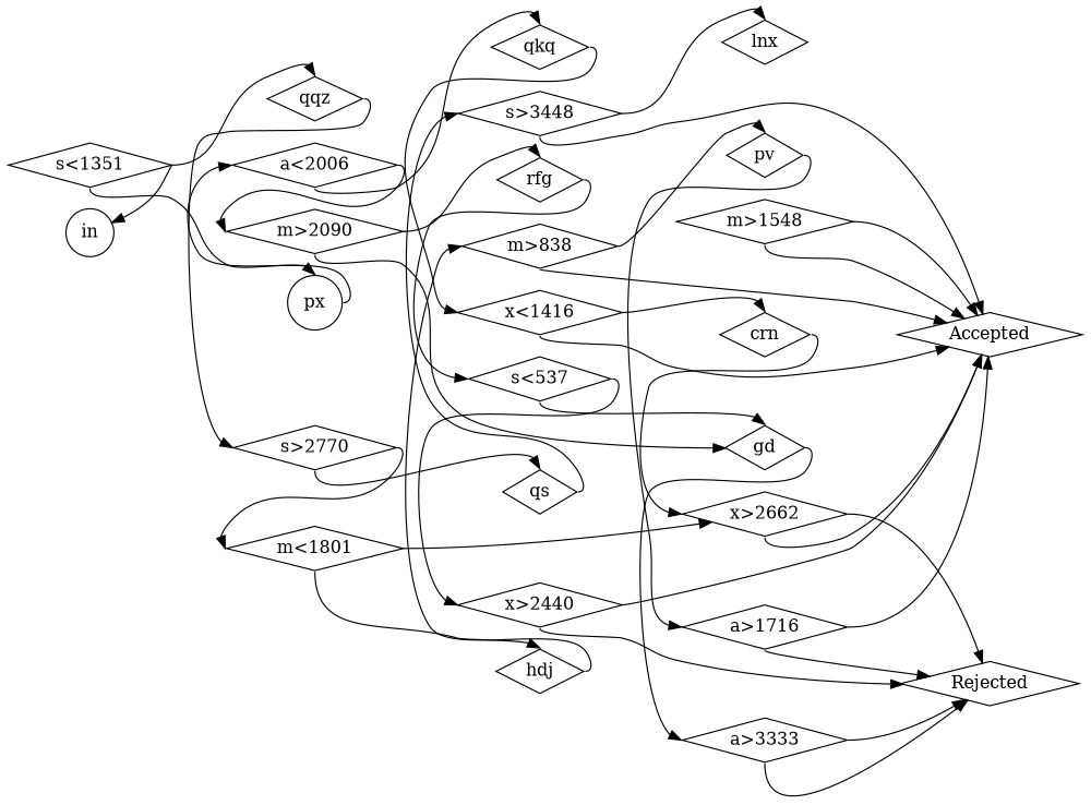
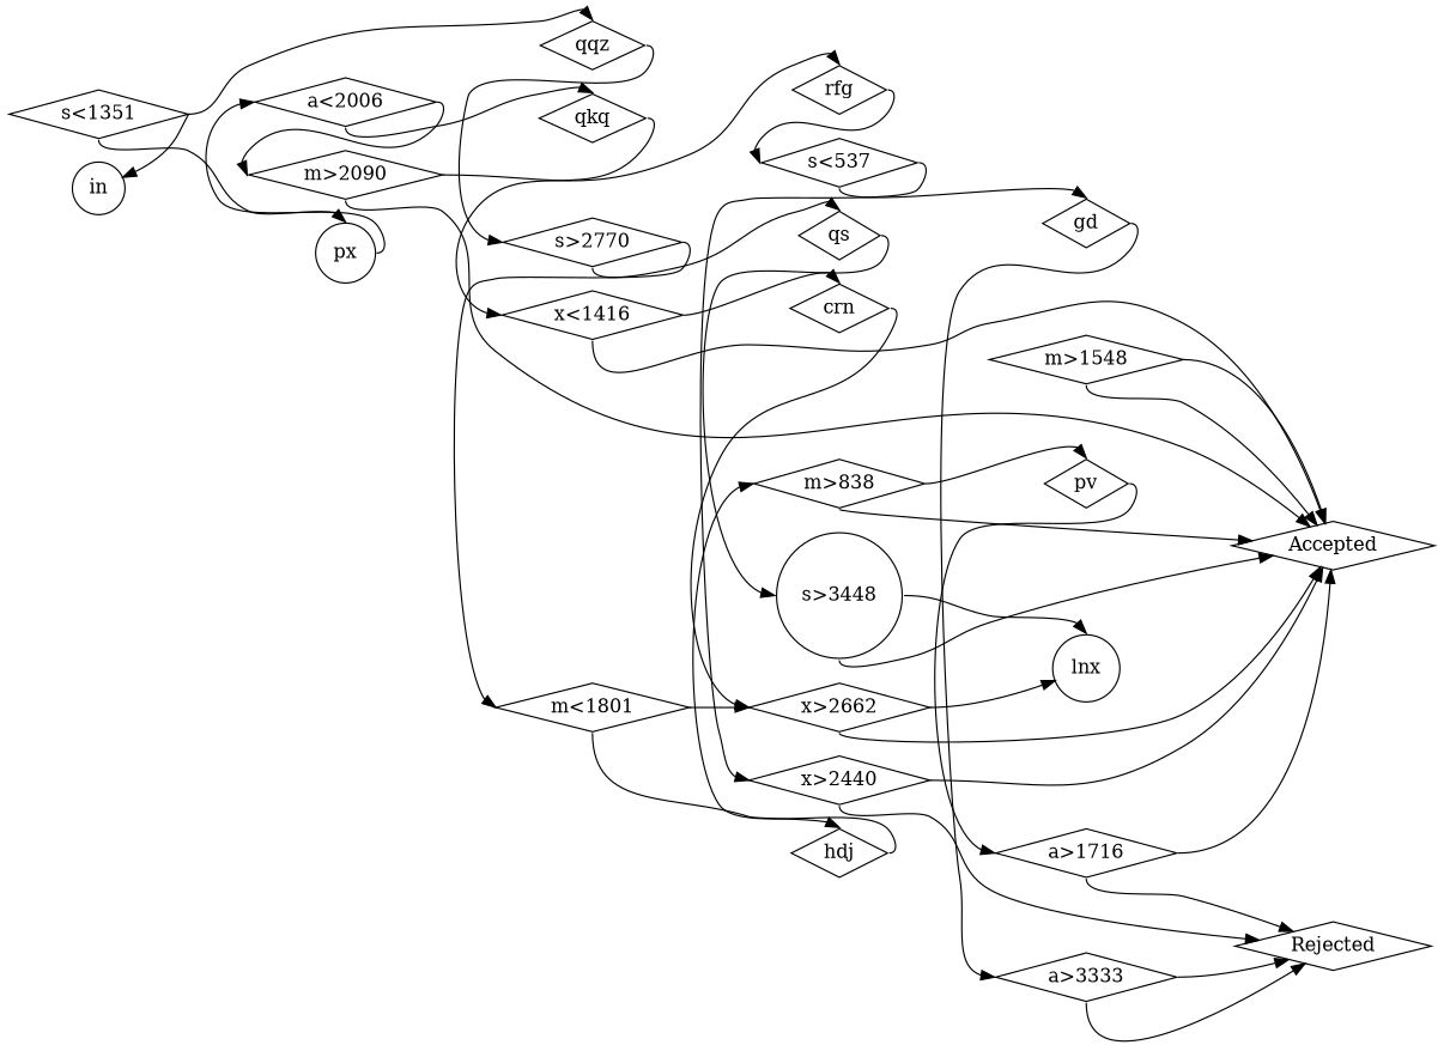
  digraph {
    rankdir=LR
    ranksep=equally
    node [shape=diamond]
    edge [tailport=e]
    in [shape=circle]
    n2 [label="s<1351"]
    px [shape=circle]
    n4 [label="a<2006"]
    n5 [label="m>2090"]
    n6 [label="s>2770"]
    qqz
    n8 [label="m<1801"]
    n9 [label="x<1416"]
    qkq
    n11 [label="s<537"]
    rfg
    n13 [label="x>2440"]
-   n14 [label="s>3448"]
+   n14 [label="s>3448" shape=circle]
    qs
    n16 [label="m>838"]
    hdj
    n18 [label="a>1716"]
    pv
    n20 [label="x>2662"]
    crn
    n22 [label="a>3333"]
    gd
    n24 [label="m>1548"]
-   lnx
+   lnx [shape=circle]
    Accepted
    Rejected
    subgraph sub_1 {
      rank=min
      in
      n2
    }
    subgraph sub_2 {
      rank=same
      px
      n4
      n5
    }
    subgraph sub_3 {
      rank=same
      n6
      qqz
      n8
    }
    subgraph sub_4 {
      rank=same
      n9
      qkq
    }
    subgraph sub_5 {
      rank=same
      n11
      rfg
      n13
    }
    subgraph sub_6 {
      rank=same
      n14
      qs
    }
    subgraph sub_7 {
      rank=same
      n16
      hdj
    }
    subgraph sub_8 {
      rank=same
      n18
      pv
    }
    subgraph sub_9 {
      rank=same
      n20
      crn
    }
    subgraph sub_10 {
      rank=same
      n22
      gd
    }
    subgraph sub_11 {
      rank=same
      n24
      lnx
    }
    subgraph sub_12 {
      rank=max
      Accepted
      Rejected
    }
    n2 -> in
    n2 -> px [headport=n tailport=s]
    n2 -> qqz [headport=n]
    px -> n4 [headport=w]
    n4 -> n5 [headport=w]
    n4 -> qkq [headport=n tailport=s]
    n5 -> rfg [headport=n]
-   n5 -> gd [tailport=s]
+   n5 -> Accepted [tailport=s]
    n6 -> n8 [headport=w]
    n6 -> qs [headport=n tailport=s]
    qqz -> n6 [headport=w]
    n8 -> hdj [headport=n tailport=s]
    n8 -> n20
    n9 -> crn [headport=n]
    n9 -> Accepted [tailport=s]
    qkq -> n9 [headport=w]
    n11 -> n13 [headport=w]
    n11 -> gd [headport=n tailport=s]
    rfg -> n11 [headport=w]
    n13 -> Accepted
    n13 -> Rejected [tailport=s]
    n14 -> lnx [headport=n]
    n14 -> Accepted [tailport=s]
    qs -> n14 [headport=w]
    n16 -> pv [headport=n]
    n16 -> Accepted [tailport=s]
    hdj -> n16 [headport=w]
    n18 -> Accepted
    n18 -> Rejected [tailport=s]
    pv -> n18 [headport=w]
    n20 -> Accepted [tailport=s]
-   n20 -> Rejected
+   n20 -> lnx
    crn -> n20 [headport=w]
    n22 -> Rejected [tailport=s]
    n22 -> Rejected
    gd -> n22 [headport=w]
    n24 -> Accepted [tailport=s]
    n24 -> Accepted
  }
